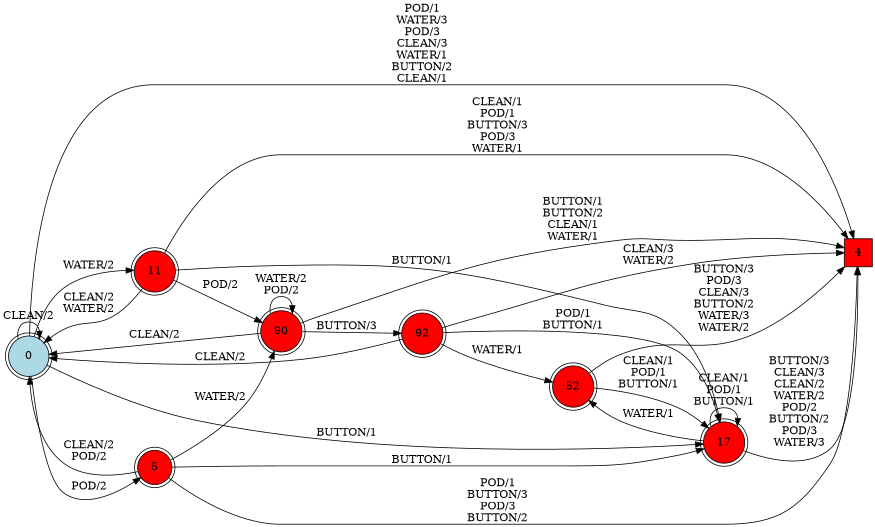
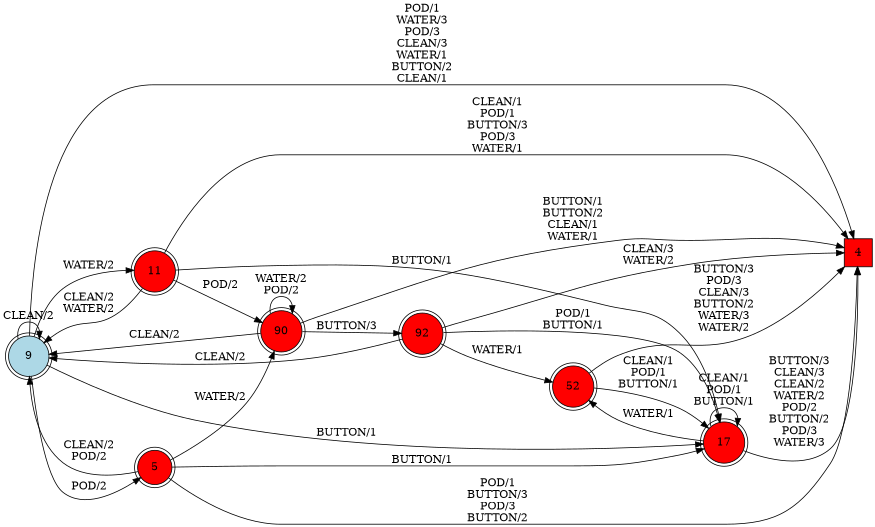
  digraph {
    rankdir=LR
    node [fillcolor=red shape=doublecircle style=filled]
-   0 [fillcolor=lightblue isInitial=True]
+   0 [fillcolor=lightblue isInitial=True label=9]
    4 [shape=square]
    5
    11
    17
    90
    52
    92
    0 -> 0 [label="CLEAN/2"]
    0 -> 4 [label="POD/1\nWATER/3\nPOD/3\nCLEAN/3\nWATER/1\nBUTTON/2\nCLEAN/1"]
    0 -> 5 [label="POD/2"]
    0 -> 11 [label="WATER/2"]
    0 -> 17 [label="BUTTON/1"]
    5 -> 0 [label="CLEAN/2\nPOD/2"]
    5 -> 4 [label="POD/1\nBUTTON/3\nPOD/3\nBUTTON/2"]
    5 -> 17 [label="BUTTON/1"]
    5 -> 90 [label="WATER/2"]
    11 -> 0 [label="CLEAN/2\nWATER/2"]
    11 -> 4 [label="CLEAN/1\nPOD/1\nBUTTON/3\nPOD/3\nWATER/1"]
    11 -> 17 [label="BUTTON/1"]
    11 -> 90 [label="POD/2"]
    17 -> 4 [label="BUTTON/3\nCLEAN/3\nCLEAN/2\nWATER/2\nPOD/2\nBUTTON/2\nPOD/3\nWATER/3"]
    17 -> 17 [label="CLEAN/1\nPOD/1\nBUTTON/1"]
    17 -> 52 [label="WATER/1"]
    90 -> 0 [label="CLEAN/2"]
    90 -> 4 [label="BUTTON/1\nBUTTON/2\nCLEAN/1\nWATER/1"]
    90 -> 90 [label="WATER/2\nPOD/2"]
    90 -> 92 [label="BUTTON/3"]
    52 -> 4 [label="BUTTON/3\nPOD/3\nCLEAN/3\nBUTTON/2\nWATER/3\nWATER/2"]
    52 -> 17 [label="CLEAN/1\nPOD/1\nBUTTON/1"]
    92 -> 0 [label="CLEAN/2"]
    92 -> 4 [label="CLEAN/3\nWATER/2"]
    92 -> 17 [label="POD/1\nBUTTON/1"]
    92 -> 52 [label="WATER/1"]
  }
